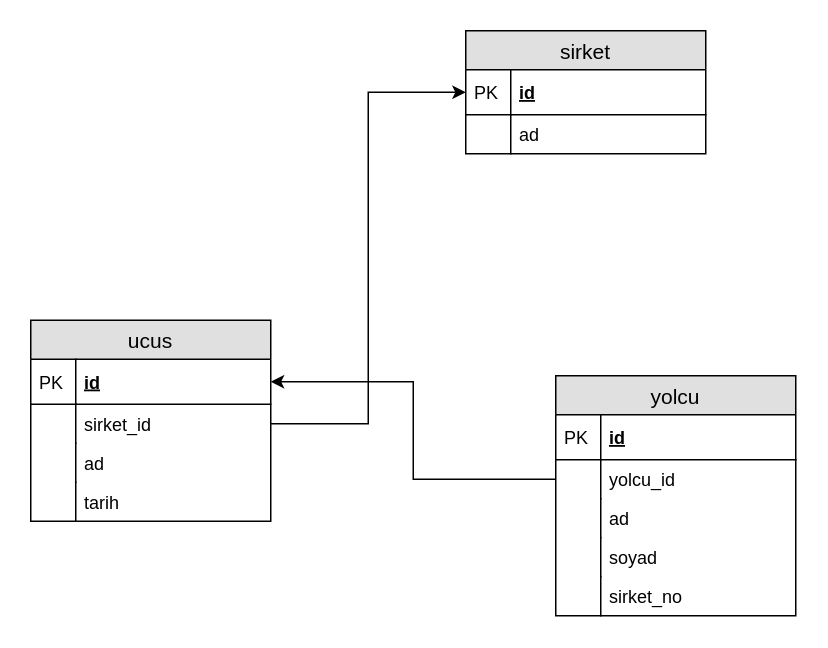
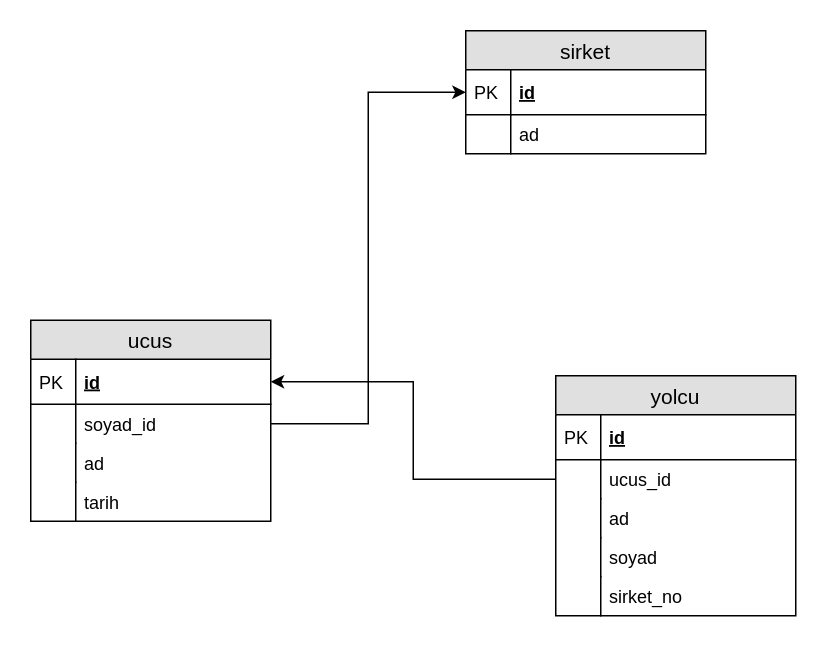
  <mxCell id="0" />
  <mxCell id="1" parent="0" />
  <mxCell id="2" value="ucus" style="swimlane;fontStyle=0;childLayout=stackLayout;horizontal=1;startSize=26;fillColor=#e0e0e0;horizontalStack=0;resizeParent=1;resizeParentMax=0;resizeLast=0;collapsible=1;marginBottom=0;swimlaneFillColor=#ffffff;align=center;fontSize=14;" parent="1" vertex="1"><mxGeometry x="20" y="213" width="160" height="134" as="geometry" /></mxCell>
  <mxCell id="3" value="id" style="shape=partialRectangle;top=0;left=0;right=0;bottom=1;align=left;verticalAlign=middle;fillColor=none;spacingLeft=34;spacingRight=4;overflow=hidden;rotatable=0;points=[[0,0.5],[1,0.5]];portConstraint=eastwest;dropTarget=0;fontStyle=5;fontSize=12;" parent="2" vertex="1"><mxGeometry y="26" width="160" height="30" as="geometry" /></mxCell>
  <mxCell id="4" value="PK" style="shape=partialRectangle;top=0;left=0;bottom=0;fillColor=none;align=left;verticalAlign=middle;spacingLeft=4;spacingRight=4;overflow=hidden;rotatable=0;points=[];portConstraint=eastwest;part=1;fontSize=12;" parent="3" vertex="1" connectable="0"><mxGeometry width="30" height="30" as="geometry" /></mxCell>
- <mxCell id="5" value="sirket_id" style="shape=partialRectangle;top=0;left=0;right=0;bottom=0;align=left;verticalAlign=top;fillColor=none;spacingLeft=34;spacingRight=4;overflow=hidden;rotatable=0;points=[[0,0.5],[1,0.5]];portConstraint=eastwest;dropTarget=0;fontSize=12;" parent="2" vertex="1"><mxGeometry y="56" width="160" height="26" as="geometry" /></mxCell>
+ <mxCell id="5" value="soyad_id" style="shape=partialRectangle;top=0;left=0;right=0;bottom=0;align=left;verticalAlign=top;fillColor=none;spacingLeft=34;spacingRight=4;overflow=hidden;rotatable=0;points=[[0,0.5],[1,0.5]];portConstraint=eastwest;dropTarget=0;fontSize=12;" parent="2" vertex="1"><mxGeometry y="56" width="160" height="26" as="geometry" /></mxCell>
  <mxCell id="6" value="" style="shape=partialRectangle;top=0;left=0;bottom=0;fillColor=none;align=left;verticalAlign=top;spacingLeft=4;spacingRight=4;overflow=hidden;rotatable=0;points=[];portConstraint=eastwest;part=1;fontSize=12;" parent="5" vertex="1" connectable="0"><mxGeometry width="30" height="26" as="geometry" /></mxCell>
  <mxCell id="7" value="ad" style="shape=partialRectangle;top=0;left=0;right=0;bottom=0;align=left;verticalAlign=top;fillColor=none;spacingLeft=34;spacingRight=4;overflow=hidden;rotatable=0;points=[[0,0.5],[1,0.5]];portConstraint=eastwest;dropTarget=0;fontSize=12;" parent="2" vertex="1"><mxGeometry y="82" width="160" height="26" as="geometry" /></mxCell>
  <mxCell id="8" value="" style="shape=partialRectangle;top=0;left=0;bottom=0;fillColor=none;align=left;verticalAlign=top;spacingLeft=4;spacingRight=4;overflow=hidden;rotatable=0;points=[];portConstraint=eastwest;part=1;fontSize=12;" parent="7" vertex="1" connectable="0"><mxGeometry width="30" height="26" as="geometry" /></mxCell>
  <mxCell id="9" value="tarih" style="shape=partialRectangle;top=0;left=0;right=0;bottom=0;align=left;verticalAlign=top;fillColor=none;spacingLeft=34;spacingRight=4;overflow=hidden;rotatable=0;points=[[0,0.5],[1,0.5]];portConstraint=eastwest;dropTarget=0;fontSize=12;" parent="2" vertex="1"><mxGeometry y="108" width="160" height="26" as="geometry" /></mxCell>
  <mxCell id="10" value="" style="shape=partialRectangle;top=0;left=0;bottom=0;fillColor=none;align=left;verticalAlign=top;spacingLeft=4;spacingRight=4;overflow=hidden;rotatable=0;points=[];portConstraint=eastwest;part=1;fontSize=12;" parent="9" vertex="1" connectable="0"><mxGeometry width="30" height="26" as="geometry" /></mxCell>
  <mxCell id="11" value="yolcu" style="swimlane;fontStyle=0;childLayout=stackLayout;horizontal=1;startSize=26;fillColor=#e0e0e0;horizontalStack=0;resizeParent=1;resizeParentMax=0;resizeLast=0;collapsible=1;marginBottom=0;swimlaneFillColor=#ffffff;align=center;fontSize=14;" parent="1" vertex="1"><mxGeometry x="370" y="250" width="160" height="160" as="geometry" /></mxCell>
  <mxCell id="12" value="id" style="shape=partialRectangle;top=0;left=0;right=0;bottom=1;align=left;verticalAlign=middle;fillColor=none;spacingLeft=34;spacingRight=4;overflow=hidden;rotatable=0;points=[[0,0.5],[1,0.5]];portConstraint=eastwest;dropTarget=0;fontStyle=5;fontSize=12;" parent="11" vertex="1"><mxGeometry y="26" width="160" height="30" as="geometry" /></mxCell>
  <mxCell id="13" value="PK" style="shape=partialRectangle;top=0;left=0;bottom=0;fillColor=none;align=left;verticalAlign=middle;spacingLeft=4;spacingRight=4;overflow=hidden;rotatable=0;points=[];portConstraint=eastwest;part=1;fontSize=12;" parent="12" vertex="1" connectable="0"><mxGeometry width="30" height="30" as="geometry" /></mxCell>
- <mxCell id="14" value="yolcu_id" style="shape=partialRectangle;top=0;left=0;right=0;bottom=0;align=left;verticalAlign=top;fillColor=none;spacingLeft=34;spacingRight=4;overflow=hidden;rotatable=0;points=[[0,0.5],[1,0.5]];portConstraint=eastwest;dropTarget=0;fontSize=12;" parent="11" vertex="1"><mxGeometry y="56" width="160" height="26" as="geometry" /></mxCell>
+ <mxCell id="14" value="ucus_id" style="shape=partialRectangle;top=0;left=0;right=0;bottom=0;align=left;verticalAlign=top;fillColor=none;spacingLeft=34;spacingRight=4;overflow=hidden;rotatable=0;points=[[0,0.5],[1,0.5]];portConstraint=eastwest;dropTarget=0;fontSize=12;" parent="11" vertex="1"><mxGeometry y="56" width="160" height="26" as="geometry" /></mxCell>
  <mxCell id="15" value="" style="shape=partialRectangle;top=0;left=0;bottom=0;fillColor=none;align=left;verticalAlign=top;spacingLeft=4;spacingRight=4;overflow=hidden;rotatable=0;points=[];portConstraint=eastwest;part=1;fontSize=12;" parent="14" vertex="1" connectable="0"><mxGeometry width="30" height="26" as="geometry" /></mxCell>
  <mxCell id="16" value="ad" style="shape=partialRectangle;top=0;left=0;right=0;bottom=0;align=left;verticalAlign=top;fillColor=none;spacingLeft=34;spacingRight=4;overflow=hidden;rotatable=0;points=[[0,0.5],[1,0.5]];portConstraint=eastwest;dropTarget=0;fontSize=12;" parent="11" vertex="1"><mxGeometry y="82" width="160" height="26" as="geometry" /></mxCell>
  <mxCell id="17" value="" style="shape=partialRectangle;top=0;left=0;bottom=0;fillColor=none;align=left;verticalAlign=top;spacingLeft=4;spacingRight=4;overflow=hidden;rotatable=0;points=[];portConstraint=eastwest;part=1;fontSize=12;" parent="16" vertex="1" connectable="0"><mxGeometry width="30" height="26" as="geometry" /></mxCell>
  <mxCell id="18" value="soyad" style="shape=partialRectangle;top=0;left=0;right=0;bottom=0;align=left;verticalAlign=top;fillColor=none;spacingLeft=34;spacingRight=4;overflow=hidden;rotatable=0;points=[[0,0.5],[1,0.5]];portConstraint=eastwest;dropTarget=0;fontSize=12;" parent="11" vertex="1"><mxGeometry y="108" width="160" height="26" as="geometry" /></mxCell>
  <mxCell id="19" value="" style="shape=partialRectangle;top=0;left=0;bottom=0;fillColor=none;align=left;verticalAlign=top;spacingLeft=4;spacingRight=4;overflow=hidden;rotatable=0;points=[];portConstraint=eastwest;part=1;fontSize=12;" parent="18" vertex="1" connectable="0"><mxGeometry width="30" height="26" as="geometry" /></mxCell>
  <mxCell id="20" value="sirket_no" style="shape=partialRectangle;top=0;left=0;right=0;bottom=0;align=left;verticalAlign=top;fillColor=none;spacingLeft=34;spacingRight=4;overflow=hidden;rotatable=0;points=[[0,0.5],[1,0.5]];portConstraint=eastwest;dropTarget=0;fontSize=12;" parent="11" vertex="1"><mxGeometry y="134" width="160" height="26" as="geometry" /></mxCell>
  <mxCell id="21" value="" style="shape=partialRectangle;top=0;left=0;bottom=0;fillColor=none;align=left;verticalAlign=top;spacingLeft=4;spacingRight=4;overflow=hidden;rotatable=0;points=[];portConstraint=eastwest;part=1;fontSize=12;" parent="20" vertex="1" connectable="0"><mxGeometry width="30" height="26" as="geometry" /></mxCell>
  <mxCell id="22" value="sirket" style="swimlane;fontStyle=0;childLayout=stackLayout;horizontal=1;startSize=26;fillColor=#e0e0e0;horizontalStack=0;resizeParent=1;resizeParentMax=0;resizeLast=0;collapsible=1;marginBottom=0;swimlaneFillColor=#ffffff;align=center;fontSize=14;" parent="1" vertex="1"><mxGeometry x="310" y="20" width="160" height="82" as="geometry" /></mxCell>
  <mxCell id="23" value="id" style="shape=partialRectangle;top=0;left=0;right=0;bottom=1;align=left;verticalAlign=middle;fillColor=none;spacingLeft=34;spacingRight=4;overflow=hidden;rotatable=0;points=[[0,0.5],[1,0.5]];portConstraint=eastwest;dropTarget=0;fontStyle=5;fontSize=12;" parent="22" vertex="1"><mxGeometry y="26" width="160" height="30" as="geometry" /></mxCell>
  <mxCell id="24" value="PK" style="shape=partialRectangle;top=0;left=0;bottom=0;fillColor=none;align=left;verticalAlign=middle;spacingLeft=4;spacingRight=4;overflow=hidden;rotatable=0;points=[];portConstraint=eastwest;part=1;fontSize=12;" parent="23" vertex="1" connectable="0"><mxGeometry width="30" height="30" as="geometry" /></mxCell>
  <mxCell id="25" value="ad" style="shape=partialRectangle;top=0;left=0;right=0;bottom=0;align=left;verticalAlign=top;fillColor=none;spacingLeft=34;spacingRight=4;overflow=hidden;rotatable=0;points=[[0,0.5],[1,0.5]];portConstraint=eastwest;dropTarget=0;fontSize=12;" parent="22" vertex="1"><mxGeometry y="56" width="160" height="26" as="geometry" /></mxCell>
  <mxCell id="26" value="" style="shape=partialRectangle;top=0;left=0;bottom=0;fillColor=none;align=left;verticalAlign=top;spacingLeft=4;spacingRight=4;overflow=hidden;rotatable=0;points=[];portConstraint=eastwest;part=1;fontSize=12;" parent="25" vertex="1" connectable="0"><mxGeometry width="30" height="26" as="geometry" /></mxCell>
  <mxCell id="27" style="edgeStyle=orthogonalEdgeStyle;rounded=0;orthogonalLoop=1;jettySize=auto;html=1;entryX=0;entryY=0.5;entryDx=0;entryDy=0;" parent="1" source="5" target="23" edge="1"><mxGeometry relative="1" as="geometry" /></mxCell>
  <mxCell id="28" style="edgeStyle=orthogonalEdgeStyle;rounded=0;orthogonalLoop=1;jettySize=auto;html=1;entryX=1;entryY=0.5;entryDx=0;entryDy=0;" parent="1" source="14" target="3" edge="1"><mxGeometry relative="1" as="geometry" /></mxCell>
